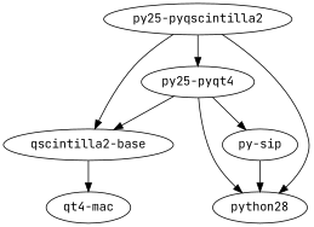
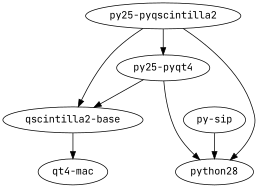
  strict digraph {
    fontname="JetBrains Mono"
    node [fontname="JetBrains Mono"]
    edge [fontname="JetBrains Mono"]
    n1 [label=python28]
    n2 [label="qt4-mac"]
    n3 [label="py-sip"]
    n4 [label="qscintilla2-base"]
    n5 [label="py25-pyqt4"]
    n6 [label="py25-pyqscintilla2"]
    n3 -> n1
    n4 -> n2
    n5 -> n1
-   n5 -> n3
    n5 -> n4
    n6 -> n1
    n6 -> n4
    n6 -> n5
  }
